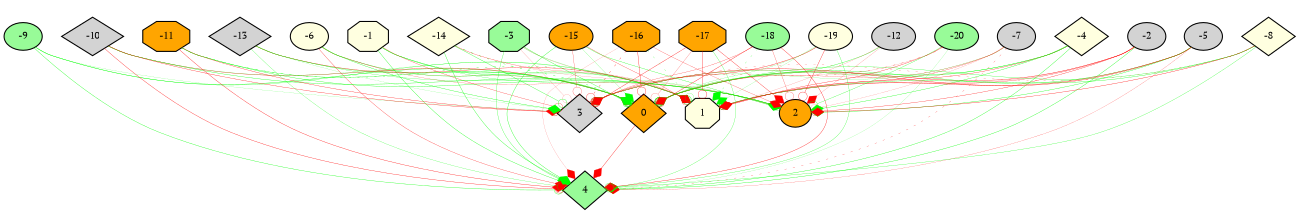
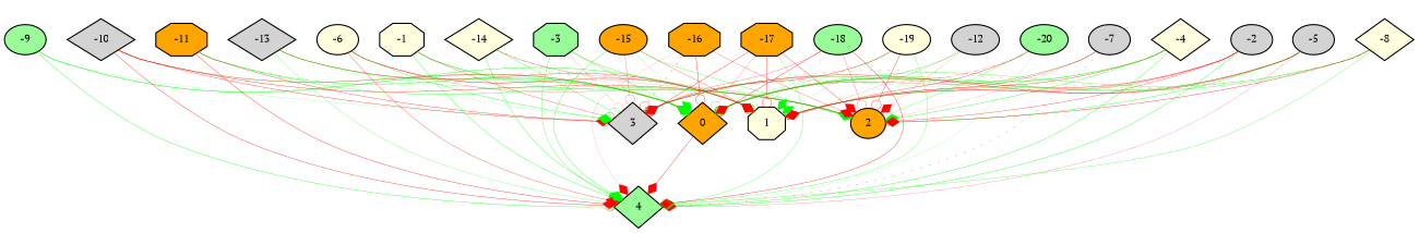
  digraph {
    fontname="PT Serif"
    node [fillcolor=lightyellow fontname="PT Serif" fontsize=9 shape=ellipse style=filled]
    edge [arrowhead=diamond color=red fontname="PT Serif" penwidth=0.30000000000000004 style=solid]
    -1 [height=0.2 shape=octagon width=0.2]
    0 [fillcolor=orange height=0.2 shape=diamond width=0.2]
    1 [height=0.2 shape=octagon width=0.2]
    2 [fillcolor=orange height=0.2 width=0.2]
    3 [fillcolor=lightgrey height=0.2 shape=diamond width=0.2]
    4 [fillcolor=palegreen height=0.2 shape=diamond width=0.2]
    -2 [fillcolor=lightgrey height=0.2 width=0.2]
    -3 [fillcolor=palegreen height=0.2 shape=octagon width=0.2]
    -4 [height=0.2 shape=diamond width=0.2]
    -5 [fillcolor=lightgrey height=0.2 width=0.2]
    -6 [height=0.2 width=0.2]
    -7 [fillcolor=lightgrey height=0.2 width=0.2]
    -8 [height=0.2 shape=diamond width=0.2]
    -9 [fillcolor=palegreen height=0.2 width=0.2]
    -10 [fillcolor=lightgrey height=0.2 shape=diamond width=0.2]
    -11 [fillcolor=orange height=0.2 shape=octagon width=0.2]
    -12 [fillcolor=lightgrey height=0.2 width=0.2]
    -13 [fillcolor=lightgrey height=0.2 shape=diamond width=0.2]
    -14 [height=0.2 shape=diamond width=0.2]
    -15 [fillcolor=orange height=0.2 width=0.2]
    -16 [fillcolor=orange height=0.2 shape=octagon width=0.2]
    -17 [fillcolor=orange height=0.2 shape=octagon width=0.2]
    -18 [fillcolor=palegreen height=0.2 width=0.2]
    -19 [height=0.2 width=0.2]
    -20 [fillcolor=palegreen height=0.2 width=0.2]
    -1 -> 0 [color=green penwidth=0.29517837897380195]
    -1 -> 1 [arrowhead=odot color=green penwidth=0.12457178748748196]
    -1 -> 2 [arrowhead=odot color=green penwidth=0.2076943985013005]
    -1 -> 3 [arrowhead=odot penwidth=0.23139954855451314]
    -1 -> 4 [color=green penwidth=0.2958106259110737]
    0 -> 4 [penwidth=0.2981552968799722]
    -2 -> 0
    -2 -> 1 [arrowhead=odot penwidth=0.23377504120950707]
    -2 -> 2 [arrowhead=odot penwidth=0.2634481015526529]
    -2 -> 3 [penwidth=0.12871471852554767]
    -2 -> 4 [color=green]
    -3 -> 0 [arrowhead=odot color=green penwidth=0.280064522811721]
    -3 -> 1 [penwidth=0.1079749373178818]
    -3 -> 2 [color=green penwidth=0.16650498337191716]
    -3 -> 3 [arrowhead=odot penwidth=0.11146046699858278]
    -3 -> 4 [color=green penwidth=0.24100389277152964]
    -4 -> 0 [arrowhead=odot color=green]
    -4 -> 1 [penwidth=0.27082024288503154]
    -4 -> 2 [color=green penwidth=0.29806774480942105]
    -4 -> 3 [arrowhead=odot color=green penwidth=0.2338329697073149]
    -4 -> 4 [color=green penwidth=0.29369632986426863]
    -5 -> 0 [arrowhead=odot color=green penwidth=0.2951693002429931]
    -5 -> 1 [arrowhead=odot penwidth=0.27835156385186693]
    -5 -> 2 [color=green]
    -5 -> 3 [penwidth=0.2982450466564048]
    -5 -> 4 [penwidth=0.14357272498040194]
    -6 -> 0 [penwidth=0.11841576886531742]
-   -6 -> 1 [color=green penwidth=0.29594088586370404]
+   -6 -> 1 [penwidth=0.29594088586370404]
    -6 -> 2 [penwidth=0.15955740960232143]
    -6 -> 3 [color=green]
    -6 -> 4 [penwidth=0.24191467180953327]
    -7 -> 0 [arrowhead=odot penwidth=0.17148361530080053]
    -7 -> 1 [penwidth=0.20958204617885023]
    -7 -> 2 [arrowhead=odot penwidth=0.10541737079518348]
    -7 -> 3 [color=green penwidth=0.13579054953294944]
    -7 -> 4 [penwidth=0.19197637554281038 style=dotted]
    -8 -> 0 [arrowhead=odot color=green penwidth=0.24963246868643266]
    -8 -> 1 [arrowhead=odot color=green penwidth=0.28705072589997416]
    -8 -> 2
    -8 -> 3 [arrowhead=odot penwidth=0.16631137244786848 style=dotted]
    -8 -> 4 [color=green penwidth=0.22887519111696494]
    -9 -> 0 [color=green]
    -9 -> 1 [color=green penwidth=0.22739549539147041]
    -9 -> 3 [arrowhead=odot color=green penwidth=0.10815681294235763]
    -9 -> 4 [arrowhead=odot color=green penwidth=0.2969587801133087]
    -10 -> 0 [arrowhead=odot penwidth=0.2884244087610338]
    -10 -> 1 [color=green penwidth=0.15061635534125573]
-   -10 -> 2 [color=green penwidth=0.2927807665563776]
+   -10 -> 2 [penwidth=0.2927807665563776]
    -10 -> 3 [arrowhead=odot penwidth=0.2766381535695841]
    -10 -> 4 [arrowhead=odot penwidth=0.2960398126680339]
    -11 -> 0 [color=green penwidth=0.2731439961944534]
    -11 -> 1 [arrowhead=odot color=green penwidth=0.2665930646542289 style=dotted]
    -11 -> 2 [color=green penwidth=0.29631787951236127]
    -11 -> 3 [penwidth=0.27369197971654696]
    -11 -> 4
    -12 -> 0 [color=green penwidth=0.29287188133997133]
    -12 -> 1 [penwidth=0.11538955870397158]
    -12 -> 2 [penwidth=0.12230038917149824]
    -13 -> 0 [arrowhead=odot color=green penwidth=0.2972656430162729]
    -13 -> 1 [penwidth=0.2749174690936117]
    -13 -> 2 [color=green penwidth=0.19963391437541878]
    -13 -> 3 [color=green penwidth=0.10753277673402545]
    -13 -> 4 [arrowhead=odot color=green penwidth=0.19275003417343445]
    -14 -> 0 [arrowhead=odot color=green style=dotted]
    -14 -> 1 [penwidth=0.15261740167405657]
    -14 -> 2 [penwidth=0.10257127036396768]
    -14 -> 3 [arrowhead=odot color=green penwidth=0.2823819603501182]
    -14 -> 4 [color=green penwidth=0.2936697354213703]
    -15 -> 0 [color=green penwidth=0.14525354206522645]
    -15 -> 1 [arrowhead=odot penwidth=0.22788193578973406]
    -15 -> 2 [color=green penwidth=0.2670898872025763]
    -15 -> 3 [arrowhead=odot penwidth=0.20049051110401253]
    -15 -> 4 [color=green penwidth=0.29712768198404715]
    -16 -> 0 [arrowhead=odot penwidth=0.2978935821492271]
    -16 -> 1 [arrowhead=odot color=green penwidth=0.16765980839858635 style=dotted]
    -16 -> 2 [penwidth=0.2038016840508347]
    -16 -> 3 [arrowhead=odot penwidth=0.27573875813076887 style=dotted]
    -16 -> 4 [penwidth=0.1004931334773044]
    -17 -> 0 [arrowhead=odot penwidth=0.15935268092886218]
    -17 -> 1 [arrowhead=odot penwidth=0.2996911830495793]
    -17 -> 2 [penwidth=0.27080459158669656]
    -17 -> 3 [arrowhead=odot]
    -17 -> 4 [color=green penwidth=0.22131290063285392]
    -18 -> 0 [arrowhead=odot penwidth=0.29795150787922353]
    -18 -> 1 [color=green penwidth=0.16762501762091314 style=dotted]
    -18 -> 2 [arrowhead=odot penwidth=0.1989854681770633]
    -18 -> 3 [arrowhead=odot penwidth=0.20057644764418914]
    -18 -> 4 [penwidth=0.29629933899368]
    -19 -> 0 [arrowhead=odot color=green penwidth=0.14379512691214158]
    -19 -> 1 [color=green penwidth=0.11496043169363185]
    -19 -> 2 [arrowhead=odot penwidth=0.2902716400459188]
    -19 -> 3
    -19 -> 4 [arrowhead=odot color=green penwidth=0.2313631020855261]
    -20 -> 0 [penwidth=0.10383452395857688]
    -20 -> 1 [penwidth=0.26767104253864327]
    -20 -> 2 [arrowhead=odot color=green penwidth=0.2434704347290462]
    -20 -> 3 [arrowhead=odot penwidth=0.19815618802597484 style=dotted]
    -20 -> 4 [arrowhead=odot color=green penwidth=0.10850903242088258]
  }
